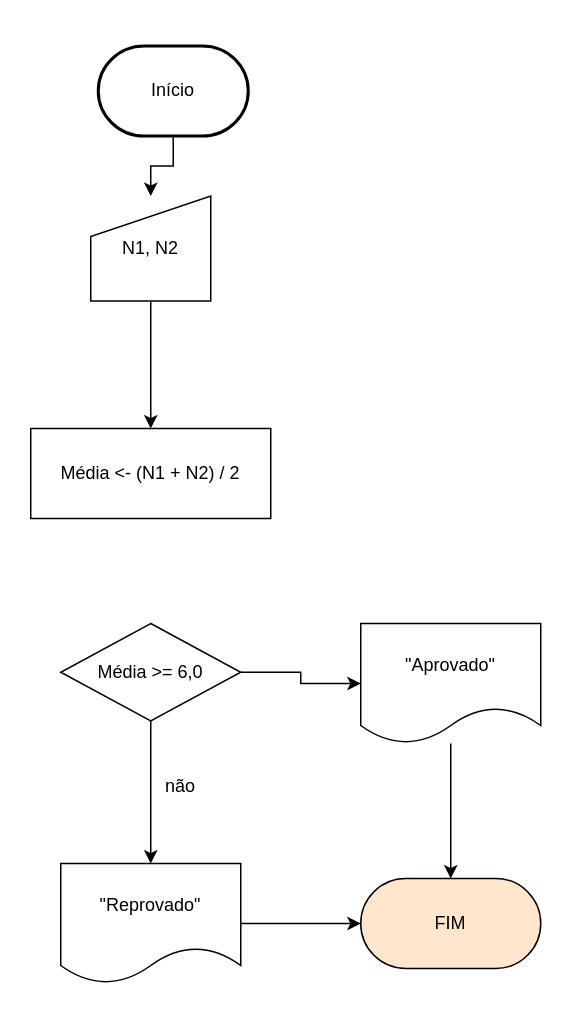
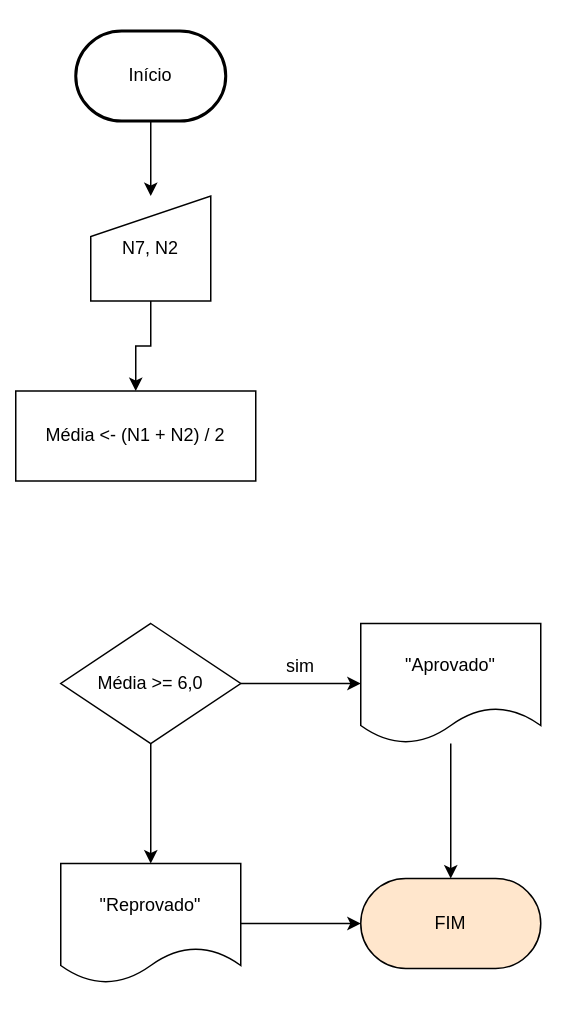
  <mxCell id="0" />
  <mxCell id="1" parent="0" />
  <mxCell id="2" value="" style="edgeStyle=orthogonalEdgeStyle;rounded=0;orthogonalLoop=1;jettySize=auto;html=1;" edge="1" parent="1" source="3" target="5"><mxGeometry relative="1" as="geometry" /></mxCell>
- <mxCell id="3" value="Início" style="strokeWidth=2;html=1;shape=mxgraph.flowchart.terminator;whiteSpace=wrap;" vertex="1" parent="1"><mxGeometry x="65" y="30" width="100" height="60" as="geometry" /></mxCell>
+ <mxCell id="3" value="Início" style="strokeWidth=2;html=1;shape=mxgraph.flowchart.terminator;whiteSpace=wrap;" vertex="1" parent="1"><mxGeometry x="50" y="20" width="100" height="60" as="geometry" /></mxCell>
  <mxCell id="4" value="" style="edgeStyle=orthogonalEdgeStyle;rounded=0;orthogonalLoop=1;jettySize=auto;html=1;" edge="1" parent="1" source="5" target="6"><mxGeometry relative="1" as="geometry" /></mxCell>
- <mxCell id="5" value="N1, N2" style="shape=manualInput;whiteSpace=wrap;html=1;size=27;" vertex="1" parent="1"><mxGeometry x="60" y="130" width="80" height="70" as="geometry" /></mxCell>
- <mxCell id="6" value="Média &amp;lt;- (N1 + N2) / 2" style="whiteSpace=wrap;html=1;" vertex="1" parent="1"><mxGeometry x="20" y="285" width="160" height="60" as="geometry" /></mxCell>
+ <mxCell id="5" value="N7, N2" style="shape=manualInput;whiteSpace=wrap;html=1;size=27;" vertex="1" parent="1"><mxGeometry x="60" y="130" width="80" height="70" as="geometry" /></mxCell>
+ <mxCell id="6" value="Média &amp;lt;- (N1 + N2) / 2" style="whiteSpace=wrap;html=1;" vertex="1" parent="1"><mxGeometry x="10" y="260" width="160" height="60" as="geometry" /></mxCell>
  <mxCell id="7" value="" style="edgeStyle=orthogonalEdgeStyle;rounded=0;orthogonalLoop=1;jettySize=auto;html=1;" edge="1" parent="1" source="9" target="11"><mxGeometry relative="1" as="geometry" /></mxCell>
  <mxCell id="8" value="" style="edgeStyle=orthogonalEdgeStyle;rounded=0;orthogonalLoop=1;jettySize=auto;html=1;" edge="1" parent="1" source="9" target="13"><mxGeometry relative="1" as="geometry" /></mxCell>
- <mxCell id="9" value="Média &amp;gt;= 6,0" style="rhombus;whiteSpace=wrap;html=1;" vertex="1" parent="1"><mxGeometry x="40" y="415" width="120" height="65" as="geometry" /></mxCell>
+ <mxCell id="9" value="Média &amp;gt;= 6,0" style="rhombus;whiteSpace=wrap;html=1;" vertex="1" parent="1"><mxGeometry x="40" y="415" width="120" height="80" as="geometry" /></mxCell>
  <mxCell id="10" value="" style="edgeStyle=orthogonalEdgeStyle;rounded=0;orthogonalLoop=1;jettySize=auto;html=1;" edge="1" parent="1" source="11" target="14"><mxGeometry relative="1" as="geometry" /></mxCell>
  <mxCell id="11" value="&quot;Reprovado&quot;" style="shape=document;whiteSpace=wrap;html=1;boundedLbl=1;" vertex="1" parent="1"><mxGeometry x="40" y="575" width="120" height="80" as="geometry" /></mxCell>
  <mxCell id="12" value="" style="edgeStyle=orthogonalEdgeStyle;rounded=0;orthogonalLoop=1;jettySize=auto;html=1;" edge="1" parent="1" source="13" target="14"><mxGeometry relative="1" as="geometry" /></mxCell>
  <mxCell id="13" value="&quot;Aprovado&quot;" style="shape=document;whiteSpace=wrap;html=1;boundedLbl=1;" vertex="1" parent="1"><mxGeometry x="240" y="415" width="120" height="80" as="geometry" /></mxCell>
  <mxCell id="14" value="FIM" style="rounded=1;whiteSpace=wrap;html=1;arcSize=50;fillColor=#ffe6cc;" vertex="1" parent="1"><mxGeometry x="240" y="585" width="120" height="60" as="geometry" /></mxCell>
- <mxCell id="16" value="não" style="text;strokeColor=none;fillColor=none;align=center;verticalAlign=top;spacingLeft=4;spacingRight=4;overflow=hidden;rotatable=0;points=[[0,0.5],[1,0.5]];portConstraint=eastwest;whiteSpace=wrap;html=1;" vertex="1" parent="1"><mxGeometry x="100" y="510" width="40" height="26" as="geometry" /></mxCell>
+ <mxCell id="15" value="sim" style="text;strokeColor=none;fillColor=none;align=center;verticalAlign=top;spacingLeft=4;spacingRight=4;overflow=hidden;rotatable=0;points=[[0,0.5],[1,0.5]];portConstraint=eastwest;whiteSpace=wrap;html=1;" vertex="1" parent="1"><mxGeometry x="180" y="430" width="40" height="26" as="geometry" /></mxCell>
